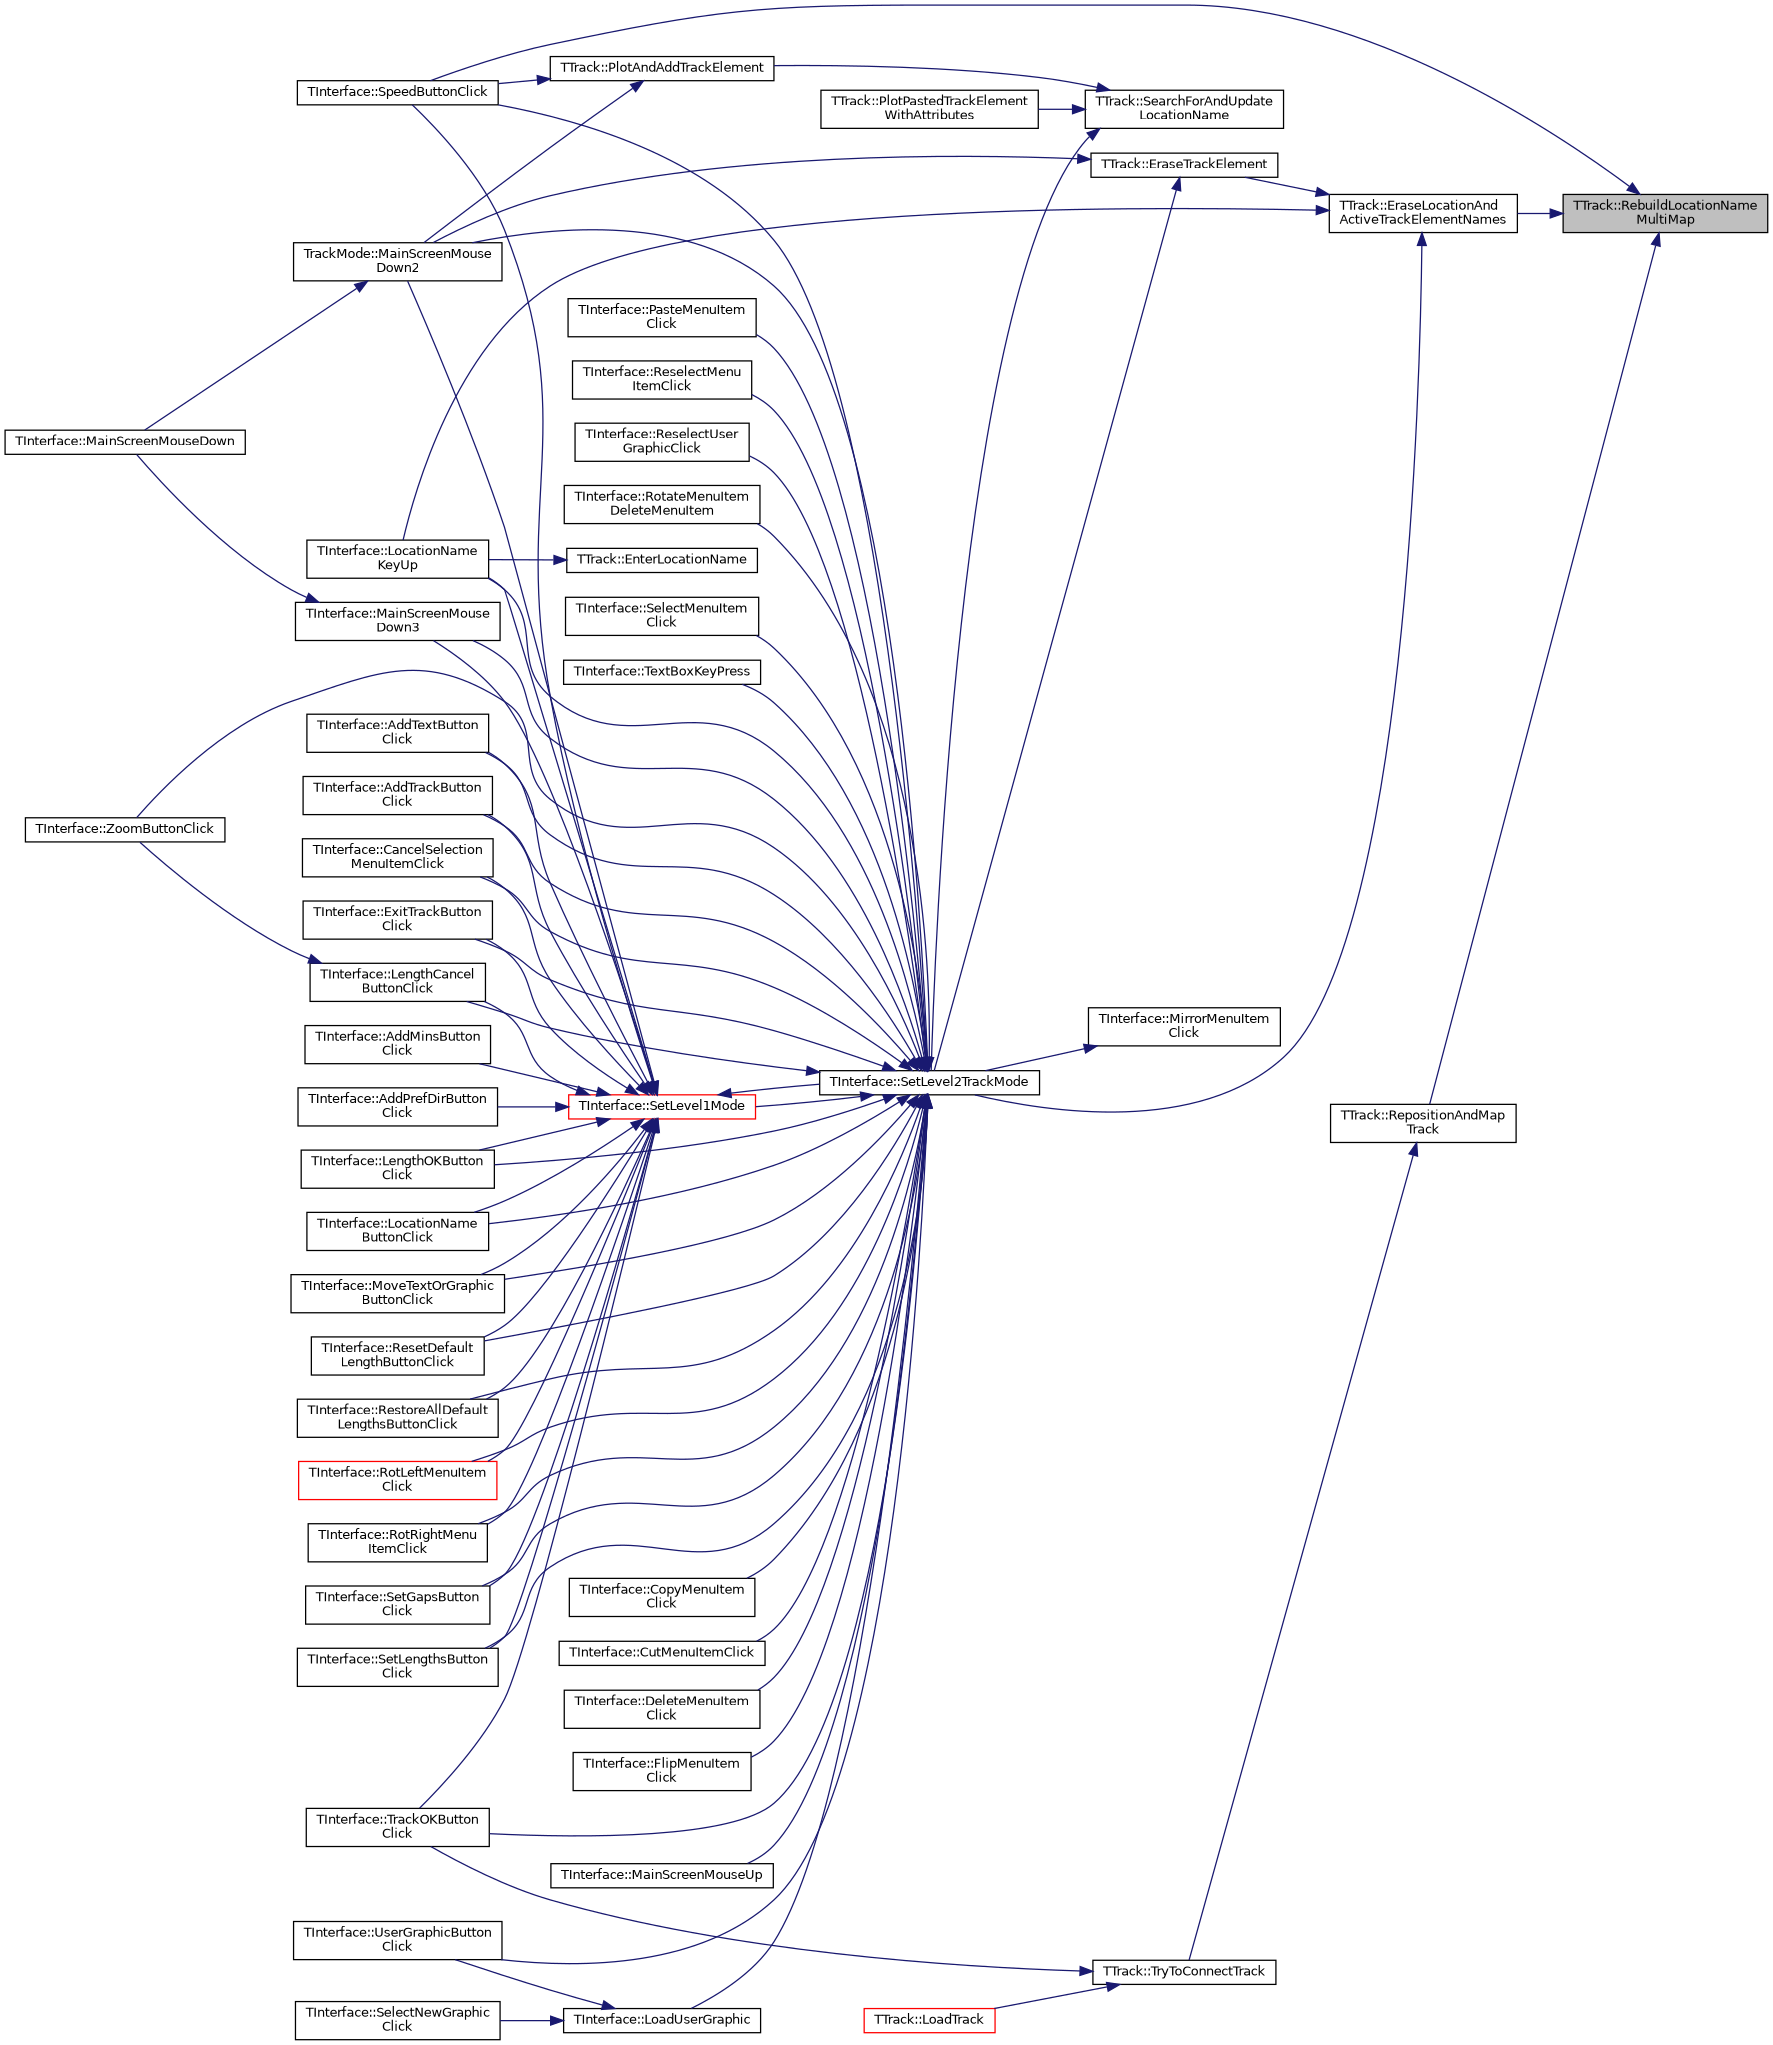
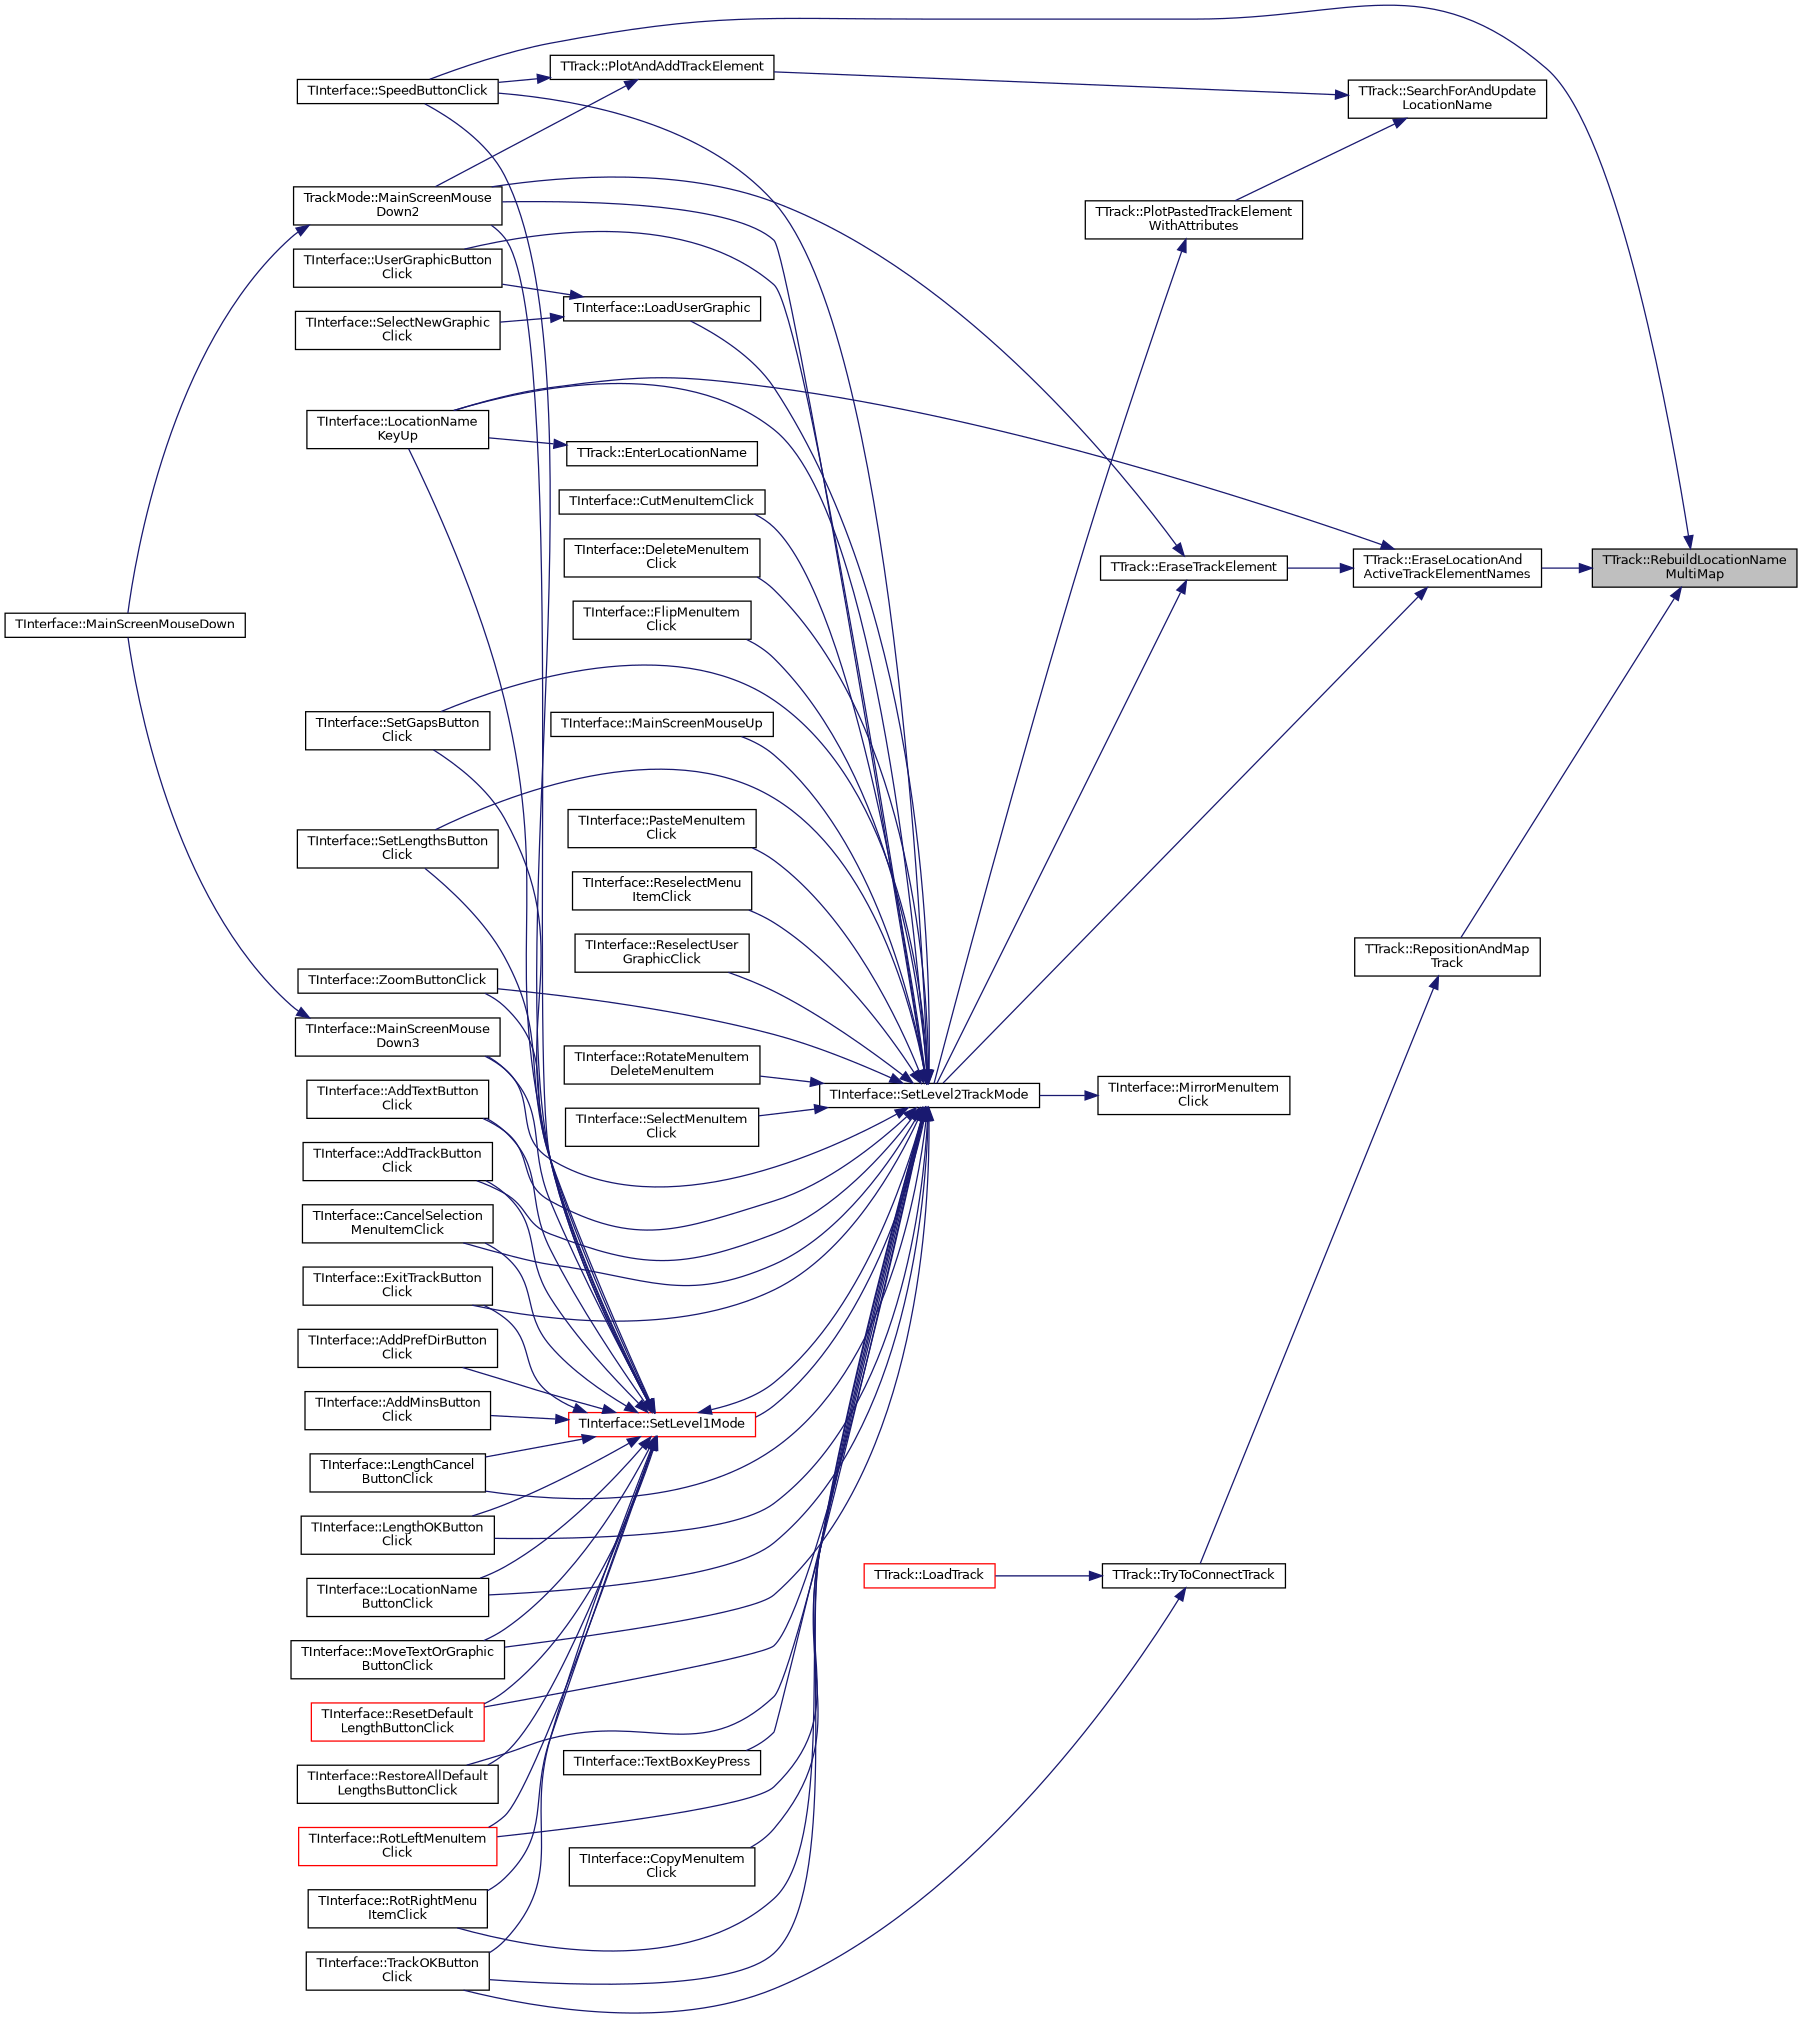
  digraph {
    rankdir=RL
    node [color=black fillcolor=white fontname=Helvetica fontsize=10 shape=record style=filled]
    edge [color=midnightblue dir=back fontname=Helvetica fontsize=10 labelfontname=Helvetica labelfontsize=10 style=solid]
    n1 [fillcolor=grey75 fontcolor=black height=0.2 label="TTrack::RebuildLocationName\lMultiMap" width=0.4]
    n2 [height=0.2 label="TInterface::SpeedButtonClick" width=0.4]
    n3 [height=0.2 label="TTrack::EraseLocationAnd\lActiveTrackElementNames" width=0.4]
    n4 [height=0.2 label="TTrack::RepositionAndMap\lTrack" width=0.4]
    n5 [height=0.2 label="TTrack::EnterLocationName" width=0.4]
    n6 [height=0.2 label="TInterface::LocationName\lKeyUp" width=0.4]
    n7 [height=0.2 label="TInterface::SetLevel2TrackMode" width=0.4]
    n8 [height=0.2 label="TTrack::EraseTrackElement" width=0.4]
    n9 [height=0.2 label="TTrack::TryToConnectTrack" width=0.4]
    n10 [height=0.2 label="TTrack::SearchForAndUpdate\lLocationName" width=0.4]
    n11 [height=0.2 label="TTrack::PlotAndAddTrackElement" width=0.4]
    n12 [height=0.2 label="TTrack::PlotPastedTrackElement\lWithAttributes" width=0.4]
    n13 [height=0.2 label="TrackMode::MainScreenMouse\lDown2" width=0.4]
    n14 [height=0.2 label="TInterface::MainScreenMouseDown" width=0.4]
    n15 [height=0.2 label="TInterface::AddTextButton\lClick" width=0.4]
    n16 [height=0.2 label="TInterface::AddTrackButton\lClick" width=0.4]
    n17 [height=0.2 label="TInterface::CancelSelection\lMenuItemClick" width=0.4]
    n18 [height=0.2 label="TInterface::CopyMenuItem\lClick" width=0.4]
    n19 [height=0.2 label="TInterface::CutMenuItemClick" width=0.4]
    n20 [height=0.2 label="TInterface::DeleteMenuItem\lClick" width=0.4]
    n21 [height=0.2 label="TInterface::ExitTrackButton\lClick" width=0.4]
    n22 [height=0.2 label="TInterface::FlipMenuItem\lClick" width=0.4]
    n23 [height=0.2 label="TInterface::LengthCancel\lButtonClick" width=0.4]
    n24 [height=0.2 label="TInterface::LengthOKButton\lClick" width=0.4]
    n25 [height=0.2 label="TInterface::LoadUserGraphic" width=0.4]
    n26 [height=0.2 label="TInterface::UserGraphicButton\lClick" width=0.4]
    n27 [height=0.2 label="TInterface::LocationName\lButtonClick" width=0.4]
    n28 [height=0.2 label="TInterface::MainScreenMouse\lDown3" width=0.4]
    n29 [height=0.2 label="TInterface::MainScreenMouseUp" width=0.4]
    n30 [height=0.2 label="TInterface::MoveTextOrGraphic\lButtonClick" width=0.4]
    n31 [height=0.2 label="TInterface::PasteMenuItem\lClick" width=0.4]
    n32 [height=0.2 label="TInterface::ReselectMenu\lItemClick" width=0.4]
    n33 [height=0.2 label="TInterface::ReselectUser\lGraphicClick" width=0.4]
-   n34 [height=0.2 label="TInterface::ResetDefault\lLengthButtonClick" width=0.4]
+   n34 [color=red height=0.2 label="TInterface::ResetDefault\lLengthButtonClick" width=0.4]
    n35 [height=0.2 label="TInterface::RestoreAllDefault\lLengthsButtonClick" width=0.4]
    n36 [height=0.2 label="TInterface::RotateMenuItem\lDeleteMenuItem" width=0.4]
    n37 [color=red height=0.2 label="TInterface::RotLeftMenuItem\lClick" width=0.4]
    n38 [height=0.2 label="TInterface::RotRightMenu\lItemClick" width=0.4]
    n39 [height=0.2 label="TInterface::SelectMenuItem\lClick" width=0.4]
    n40 [height=0.2 label="TInterface::SetGapsButton\lClick" width=0.4]
    n41 [height=0.2 label="TInterface::SetLengthsButton\lClick" width=0.4]
    n42 [color=red height=0.2 label="TInterface::SetLevel1Mode" width=0.4]
    n43 [height=0.2 label="TInterface::TrackOKButton\lClick" width=0.4]
    n44 [height=0.2 label="TInterface::ZoomButtonClick" width=0.4]
    n45 [height=0.2 label="TInterface::TextBoxKeyPress" width=0.4]
    n46 [height=0.2 label="TInterface::SelectNewGraphic\lClick" width=0.4]
    n47 [height=0.2 label="TInterface::MirrorMenuItem\lClick" width=0.4]
    n48 [height=0.2 label="TInterface::AddMinsButton\lClick" width=0.4]
    n49 [height=0.2 label="TInterface::AddPrefDirButton\lClick" width=0.4]
    n50 [color=red height=0.2 label="TTrack::LoadTrack" width=0.4]
    n1 -> n2
    n1 -> n3
    n1 -> n4
    n3 -> n6
    n3 -> n7
    n3 -> n8
    n4 -> n9
    n5 -> n6
    n7 -> n2
    n7 -> n6
    n7 -> n13
    n7 -> n15
    n7 -> n16
    n7 -> n17
    n7 -> n18
    n7 -> n19
    n7 -> n20
    n7 -> n21
    n7 -> n22
    n7 -> n23
    n7 -> n24
    n7 -> n25
    n7 -> n26
    n7 -> n27
    n7 -> n28
    n7 -> n29
    n7 -> n30
    n7 -> n31
    n7 -> n32
    n7 -> n33
    n7 -> n34
    n7 -> n35
    n7 -> n36
    n7 -> n37
    n7 -> n38
    n7 -> n39
    n7 -> n40
    n7 -> n41
    n7 -> n42
    n7 -> n43
    n7 -> n44
    n7 -> n45
    n8 -> n7
    n8 -> n13
    n9 -> n43
    n9 -> n50
    n10 -> n11
    n10 -> n12
    n11 -> n2
    n11 -> n13
-   n10 -> n7
+   n12 -> n7
    n13 -> n14
    n25 -> n26
    n25 -> n46
    n28 -> n14
    n42 -> n2
    n42 -> n6
    n42 -> n7
    n42 -> n13
    n42 -> n15
    n42 -> n16
    n42 -> n17
    n42 -> n21
    n42 -> n23
    n42 -> n24
    n42 -> n27
    n42 -> n28
    n42 -> n30
    n42 -> n34
    n42 -> n35
    n42 -> n37
    n42 -> n38
    n42 -> n40
    n42 -> n41
    n42 -> n43
-   n23 -> n44
+   n42 -> n44
    n42 -> n48
    n42 -> n49
    n47 -> n7
  }
